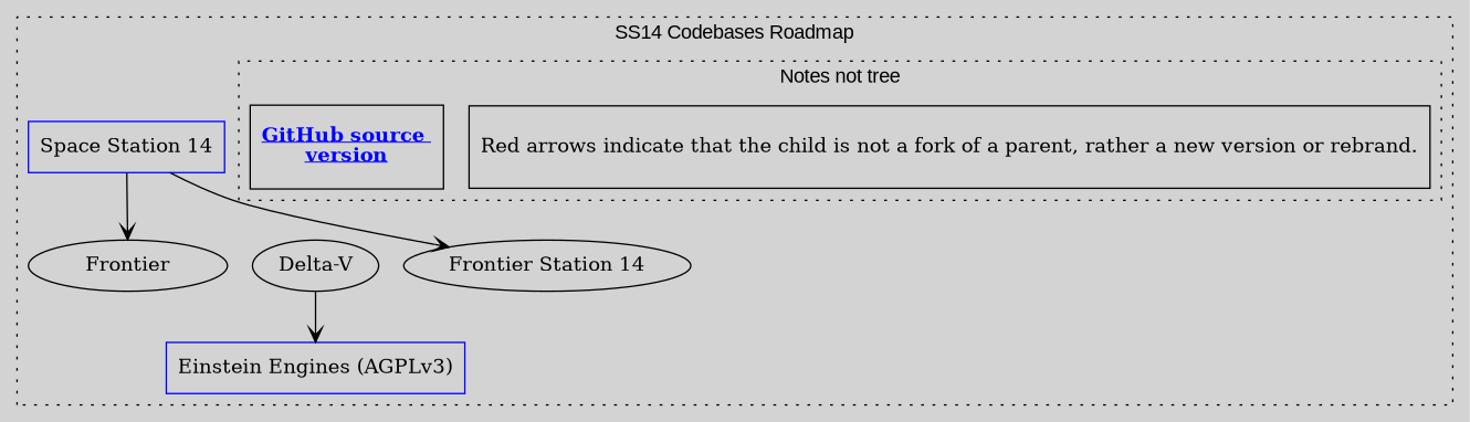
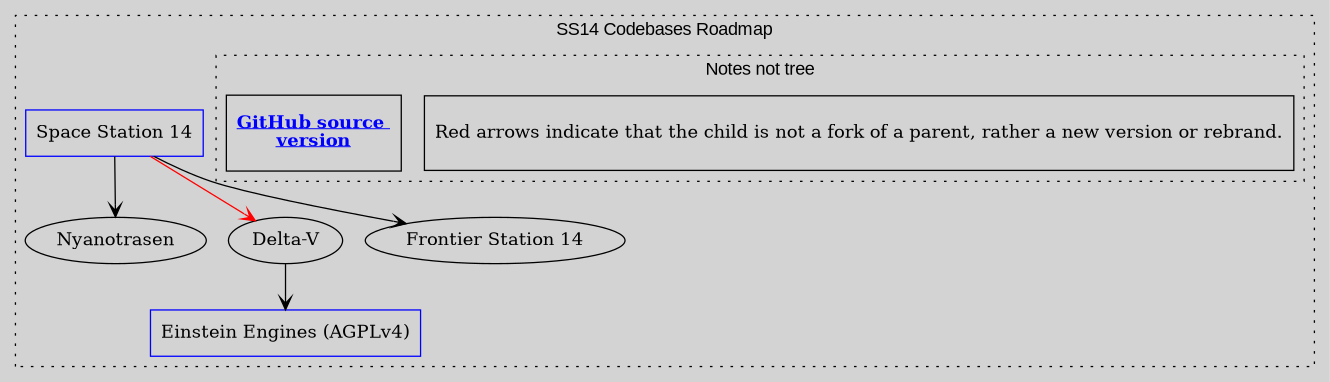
  digraph {
    bgcolor=lightgray
    color=black
    compound=true
    fontname=Arial
    fontsize=14
    rankdir=LB
    edge [arrowhead=vee arrowtail=vee splines=curved]
    n1 [fontsize=14 height=.8 label="Red arrows indicate that the child is not a fork of a parent, rather a new version or rebrand.\l" minlen=1 shape=rectangle width=4.5]
    n2 [decorate=true fontcolor=blue fontsize=14 height=.8 label=<<b><u>GitHub source <br/>version</u></b>> minlen=1 shape=record width=1.4]
    "Space Station 14" [color=blue shape=rectangle]
-   Nyanotrasen [label=Frontier]
+   Nyanotrasen
    "Delta-V"
    "Frontier Station 14"
-   "Einstein Engines (AGPLv3)" [color=blue shape=rectangle]
+   "Einstein Engines (AGPLv3)" [color=blue shape=rectangle label="Einstein Engines (AGPLv4)"]
    subgraph cluster_1 {
      label="SS14 Codebases Roadmap"
      labelloc=top
      style=dotted
      "Space Station 14"
      Nyanotrasen
      "Delta-V"
      "Frontier Station 14"
      "Einstein Engines (AGPLv3)"
      subgraph cluster_2 {
        compound=false
        label="Notes not tree"
        labelloc=top
        rank=same
        style=dotted
        n1
        n2
      }
    }
    "Space Station 14" -> Nyanotrasen
+   "Space Station 14" -> "Delta-V" [color=red]
    "Space Station 14" -> "Frontier Station 14"
    "Delta-V" -> "Einstein Engines (AGPLv3)"
  }
